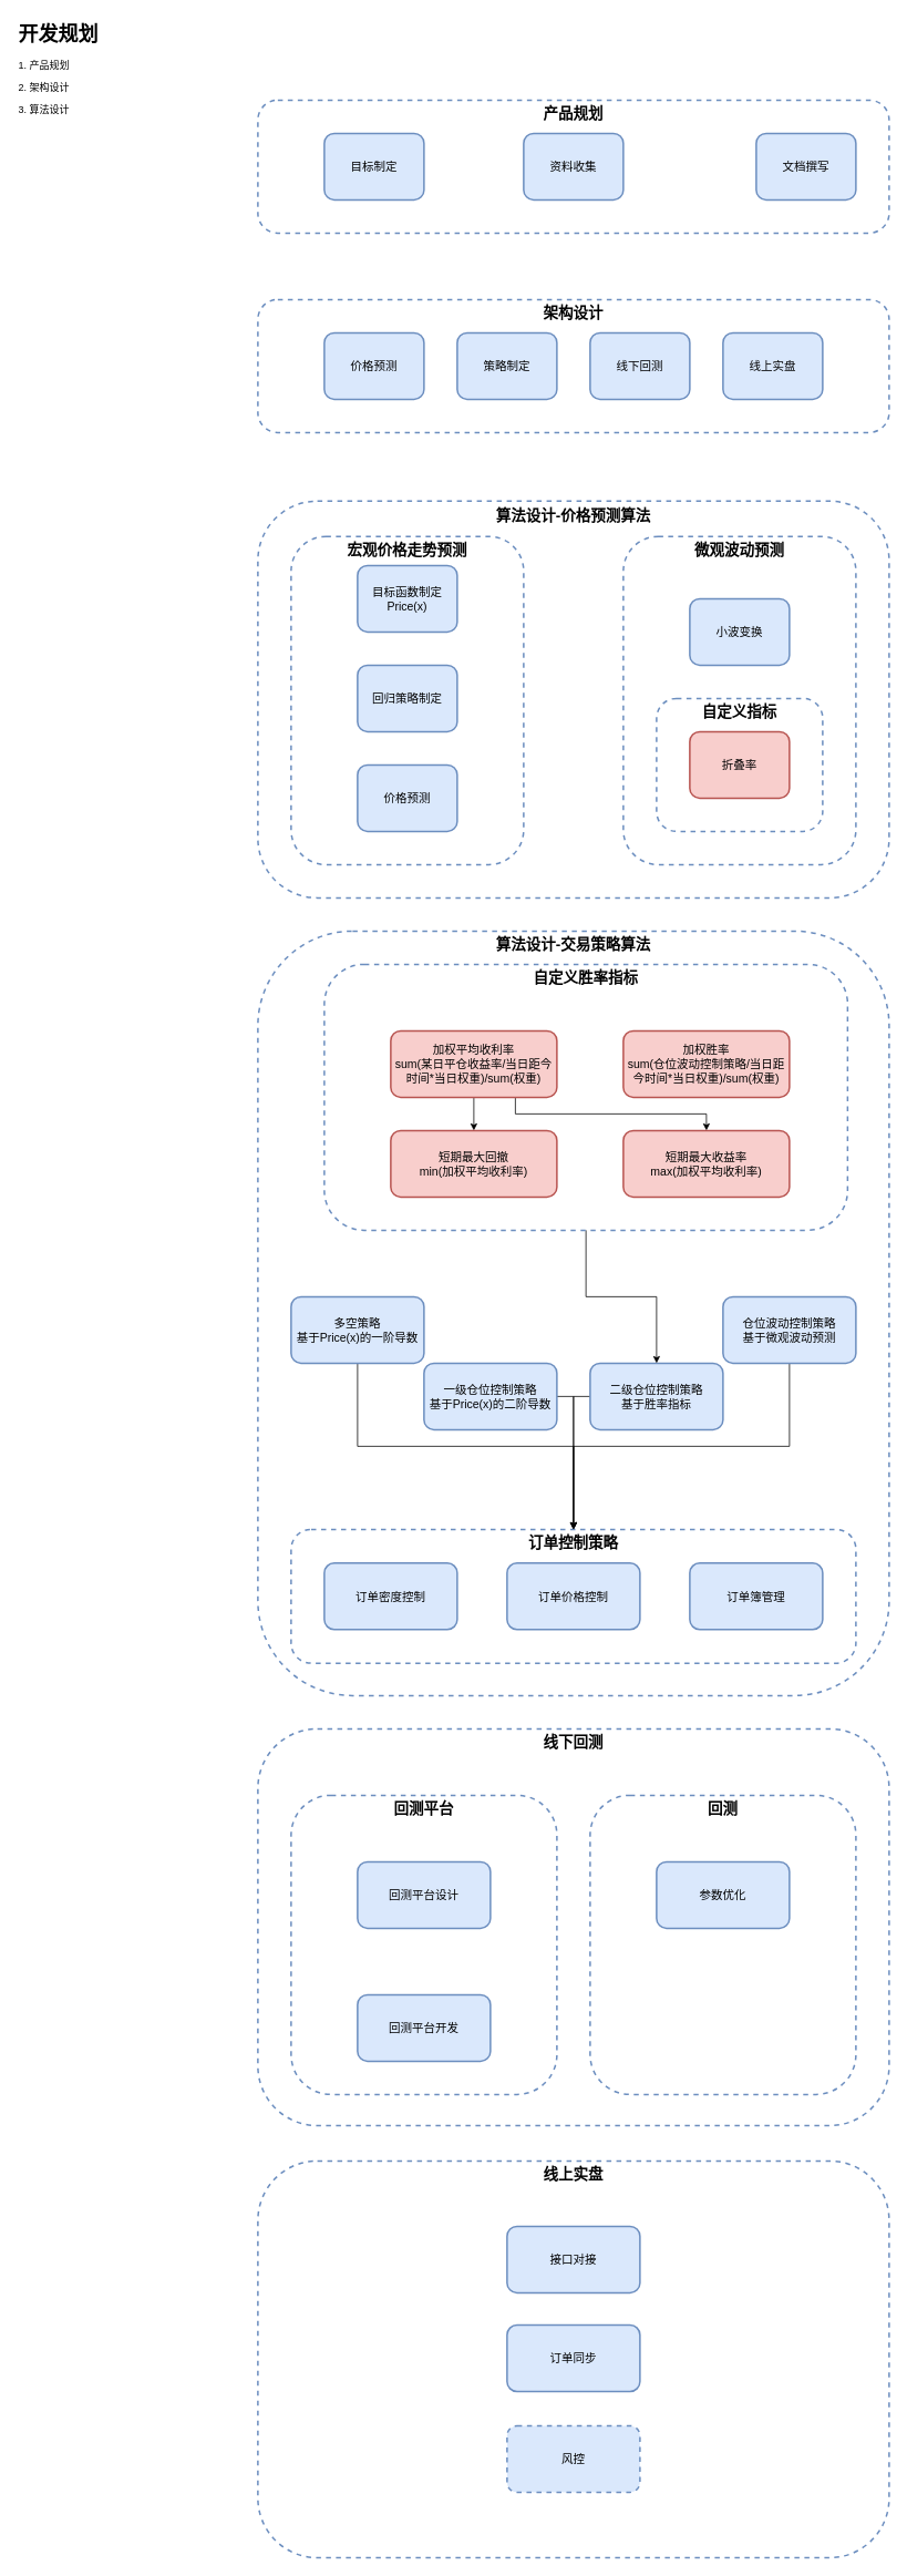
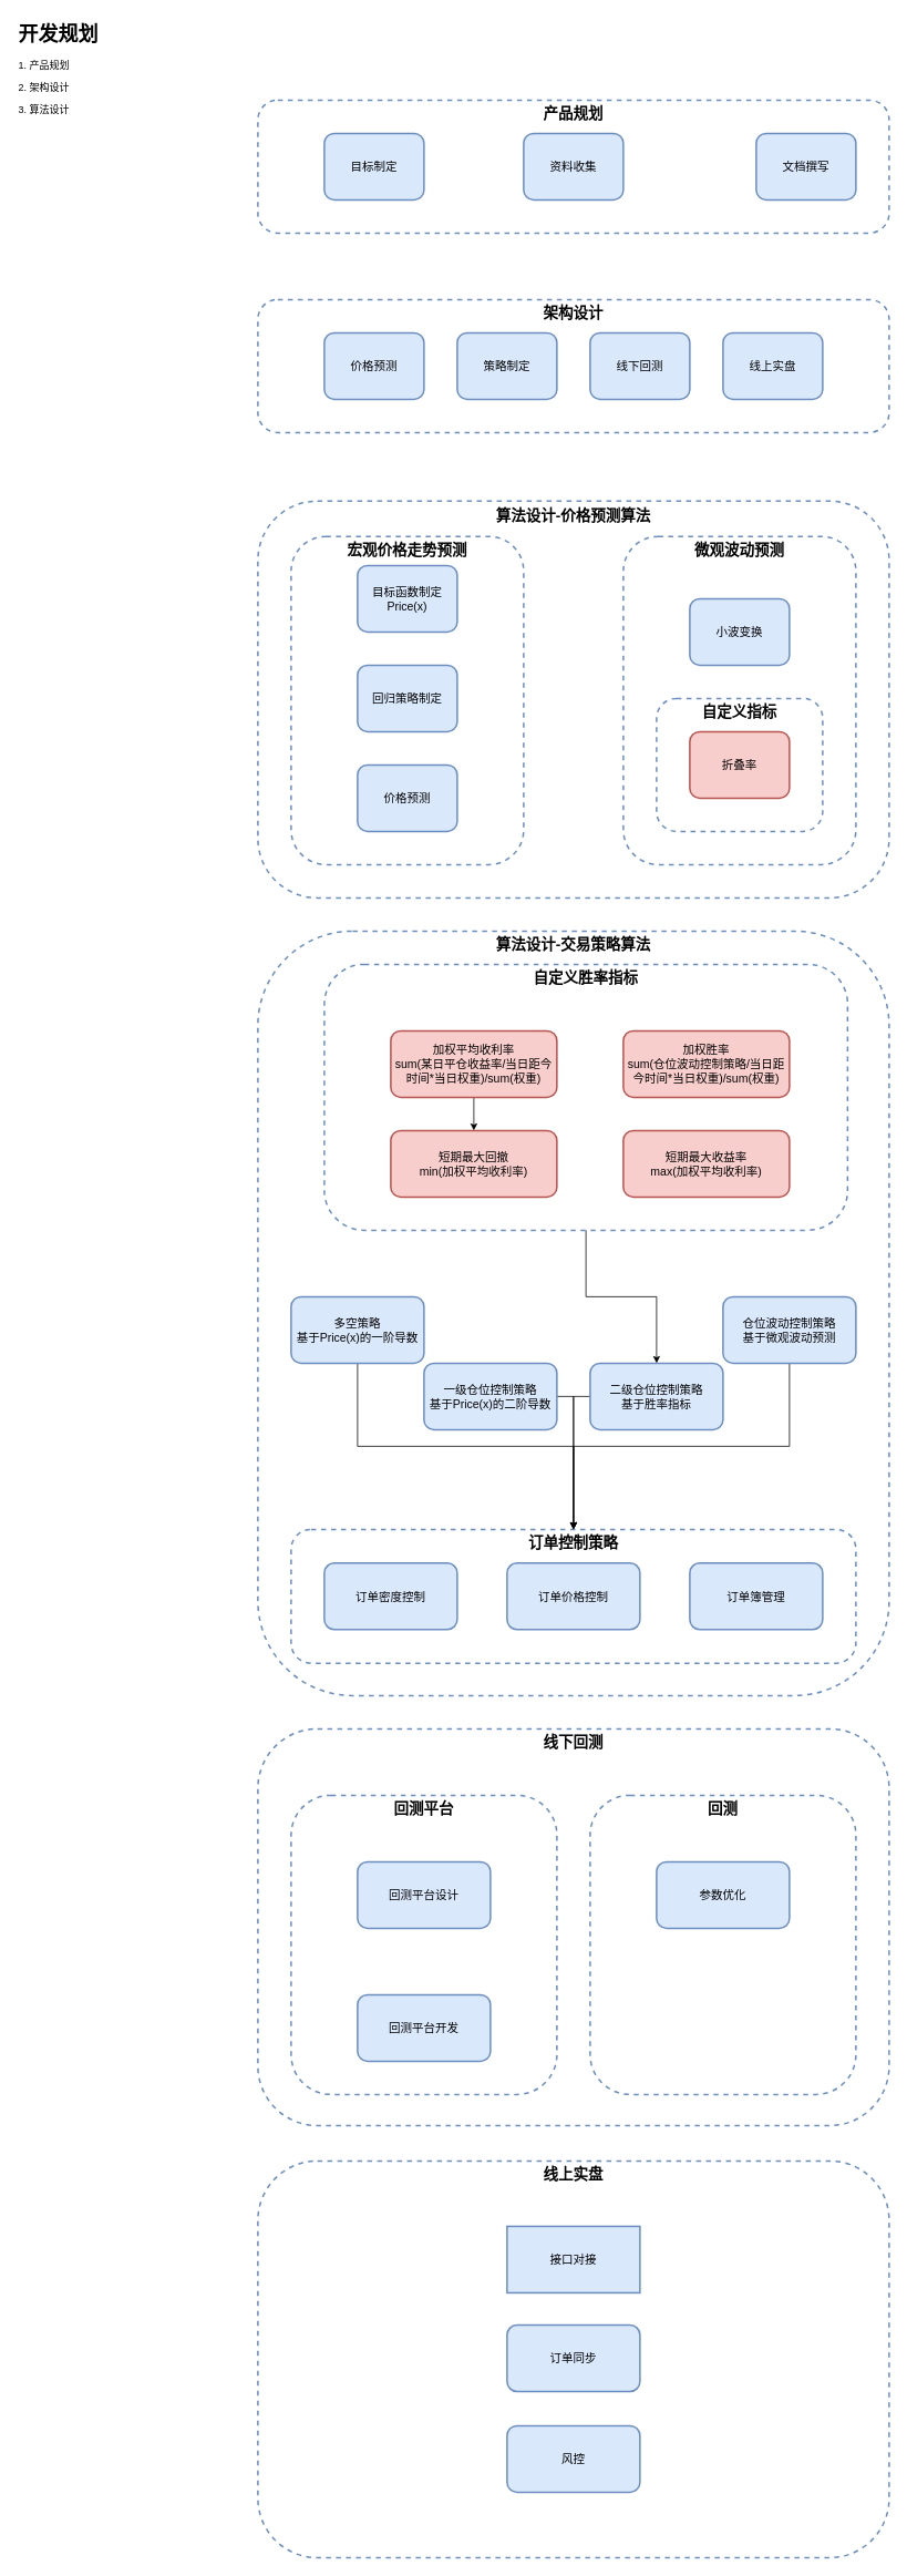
  <mxCell id="0" />
  <mxCell id="1" parent="0" />
  <mxCell id="2" value="&lt;h1 style=&quot;margin-top: 0px;&quot;&gt;开发规划&lt;/h1&gt;&lt;p&gt;1. 产品规划&lt;/p&gt;&lt;p&gt;2. 架构设计&lt;/p&gt;&lt;p&gt;3. 算法设计&lt;/p&gt;" style="text;html=1;whiteSpace=wrap;overflow=hidden;rounded=0;" parent="1" vertex="1"><mxGeometry x="20" y="20" width="240" height="430" as="geometry" /></mxCell>
  <mxCell id="3" value="产品规划" style="rounded=1;whiteSpace=wrap;html=1;fillColor=none;strokeColor=#6c8ebf;fontSize=18;fontStyle=1;verticalAlign=top;dashed=1;strokeWidth=2;gradientColor=none;horizontal=1;" parent="1" vertex="1"><mxGeometry x="310" y="120" width="760" height="160" as="geometry" /></mxCell>
  <mxCell id="4" value="目标制定" style="rounded=1;whiteSpace=wrap;html=1;fillColor=#dae8fc;strokeColor=#6c8ebf;fontSize=14;fontStyle=0;strokeWidth=2;" parent="1" vertex="1"><mxGeometry x="390" y="160" width="120" height="80" as="geometry" /></mxCell>
  <mxCell id="5" value="文档撰写" style="rounded=1;whiteSpace=wrap;html=1;fillColor=#dae8fc;strokeColor=#6c8ebf;fontSize=14;fontStyle=0;strokeWidth=2;" vertex="1" parent="1"><mxGeometry x="910" y="160" width="120" height="80" as="geometry" /></mxCell>
  <mxCell id="6" value="资料收集" style="rounded=1;whiteSpace=wrap;html=1;fillColor=#dae8fc;strokeColor=#6c8ebf;fontSize=14;fontStyle=0;strokeWidth=2;" vertex="1" parent="1"><mxGeometry x="630" y="160" width="120" height="80" as="geometry" /></mxCell>
  <mxCell id="7" value="架构设计" style="rounded=1;whiteSpace=wrap;html=1;fillColor=none;strokeColor=#6c8ebf;fontSize=18;fontStyle=1;verticalAlign=top;dashed=1;strokeWidth=2;gradientColor=none;horizontal=1;" vertex="1" parent="1"><mxGeometry x="310" y="360" width="760" height="160" as="geometry" /></mxCell>
  <mxCell id="8" value="价格预测" style="rounded=1;whiteSpace=wrap;html=1;fillColor=#dae8fc;strokeColor=#6c8ebf;fontSize=14;fontStyle=0;strokeWidth=2;" vertex="1" parent="1"><mxGeometry x="390" y="400" width="120" height="80" as="geometry" /></mxCell>
  <mxCell id="9" value="线下回测" style="rounded=1;whiteSpace=wrap;html=1;fillColor=#dae8fc;strokeColor=#6c8ebf;fontSize=14;fontStyle=0;strokeWidth=2;" vertex="1" parent="1"><mxGeometry x="710" y="400" width="120" height="80" as="geometry" /></mxCell>
  <mxCell id="10" value="策略制定" style="rounded=1;whiteSpace=wrap;html=1;fillColor=#dae8fc;strokeColor=#6c8ebf;fontSize=14;fontStyle=0;strokeWidth=2;" vertex="1" parent="1"><mxGeometry x="550" y="400" width="120" height="80" as="geometry" /></mxCell>
  <mxCell id="11" value="线上实盘" style="rounded=1;whiteSpace=wrap;html=1;fillColor=#dae8fc;strokeColor=#6c8ebf;fontSize=14;fontStyle=0;strokeWidth=2;" vertex="1" parent="1"><mxGeometry x="870" y="400" width="120" height="80" as="geometry" /></mxCell>
  <mxCell id="12" value="算法设计-价格预测算法" style="rounded=1;whiteSpace=wrap;html=1;fillColor=none;strokeColor=#6c8ebf;fontSize=18;fontStyle=1;verticalAlign=top;dashed=1;strokeWidth=2;gradientColor=none;horizontal=1;" vertex="1" parent="1"><mxGeometry x="310" y="602.5" width="760" height="477.5" as="geometry" /></mxCell>
  <mxCell id="13" value="算法设计-交易策略算法" style="rounded=1;whiteSpace=wrap;html=1;fillColor=none;strokeColor=#6c8ebf;fontSize=18;fontStyle=1;verticalAlign=top;dashed=1;strokeWidth=2;gradientColor=none;horizontal=1;" vertex="1" parent="1"><mxGeometry x="310" y="1120" width="760" height="920" as="geometry" /></mxCell>
  <mxCell id="14" style="edgeStyle=orthogonalEdgeStyle;rounded=0;orthogonalLoop=1;jettySize=auto;html=1;exitX=0.5;exitY=1;exitDx=0;exitDy=0;" edge="1" parent="1" source="15" target="28"><mxGeometry relative="1" as="geometry" /></mxCell>
  <mxCell id="15" value="多空策略&lt;div&gt;基于Price(x)的一阶导数&lt;/div&gt;" style="rounded=1;whiteSpace=wrap;html=1;fillColor=#dae8fc;strokeColor=#6c8ebf;fontSize=14;fontStyle=0;strokeWidth=2;" vertex="1" parent="1"><mxGeometry x="350" y="1560" width="160" height="80" as="geometry" /></mxCell>
  <mxCell id="16" style="edgeStyle=orthogonalEdgeStyle;rounded=0;orthogonalLoop=1;jettySize=auto;html=1;entryX=0.5;entryY=0;entryDx=0;entryDy=0;" edge="1" parent="1" source="17" target="28"><mxGeometry relative="1" as="geometry"><mxPoint x="700" y="1490" as="targetPoint" /></mxGeometry></mxCell>
  <mxCell id="17" value="仓位波动控制策略&lt;div&gt;基于微观波动预测&lt;/div&gt;" style="rounded=1;whiteSpace=wrap;html=1;fillColor=#dae8fc;strokeColor=#6c8ebf;fontSize=14;fontStyle=0;strokeWidth=2;" vertex="1" parent="1"><mxGeometry x="870" y="1560" width="160" height="80" as="geometry" /></mxCell>
  <mxCell id="18" style="edgeStyle=orthogonalEdgeStyle;rounded=0;orthogonalLoop=1;jettySize=auto;html=1;exitX=1;exitY=0.5;exitDx=0;exitDy=0;" edge="1" parent="1" source="19" target="28"><mxGeometry relative="1" as="geometry" /></mxCell>
  <mxCell id="19" value="一级仓位控制策略&lt;div&gt;基于Price(x)的二阶导数&lt;br&gt;&lt;/div&gt;" style="rounded=1;whiteSpace=wrap;html=1;fillColor=#dae8fc;strokeColor=#6c8ebf;fontSize=14;fontStyle=0;strokeWidth=2;" vertex="1" parent="1"><mxGeometry x="510" y="1640" width="160" height="80" as="geometry" /></mxCell>
  <mxCell id="20" value="宏观价格走势预测" style="rounded=1;whiteSpace=wrap;html=1;fillColor=none;strokeColor=#6c8ebf;fontSize=18;fontStyle=1;verticalAlign=top;dashed=1;strokeWidth=2;gradientColor=none;horizontal=1;" vertex="1" parent="1"><mxGeometry x="350" y="645" width="280" height="395" as="geometry" /></mxCell>
  <mxCell id="21" value="目标函数制定&lt;div&gt;Price(x)&lt;/div&gt;" style="rounded=1;whiteSpace=wrap;html=1;fillColor=#dae8fc;strokeColor=#6c8ebf;fontSize=14;fontStyle=0;strokeWidth=2;" vertex="1" parent="1"><mxGeometry x="430" y="680" width="120" height="80" as="geometry" /></mxCell>
  <mxCell id="22" value="价格预测" style="rounded=1;whiteSpace=wrap;html=1;fillColor=#dae8fc;strokeColor=#6c8ebf;fontSize=14;fontStyle=0;strokeWidth=2;" vertex="1" parent="1"><mxGeometry x="430" y="920" width="120" height="80" as="geometry" /></mxCell>
  <mxCell id="23" value="回归策略制定" style="rounded=1;whiteSpace=wrap;html=1;fillColor=#dae8fc;strokeColor=#6c8ebf;fontSize=14;fontStyle=0;strokeWidth=2;" vertex="1" parent="1"><mxGeometry x="430" y="800" width="120" height="80" as="geometry" /></mxCell>
  <mxCell id="24" value="微观波动预测" style="rounded=1;whiteSpace=wrap;html=1;fillColor=none;strokeColor=#6c8ebf;fontSize=18;fontStyle=1;verticalAlign=top;dashed=1;strokeWidth=2;gradientColor=none;horizontal=1;" vertex="1" parent="1"><mxGeometry x="750" y="645" width="280" height="395" as="geometry" /></mxCell>
  <mxCell id="25" value="小波变换" style="rounded=1;whiteSpace=wrap;html=1;fillColor=#dae8fc;strokeColor=#6c8ebf;fontSize=14;fontStyle=0;strokeWidth=2;" vertex="1" parent="1"><mxGeometry x="830" y="720" width="120" height="80" as="geometry" /></mxCell>
  <mxCell id="26" value="自定义指标" style="rounded=1;whiteSpace=wrap;html=1;fillColor=none;strokeColor=#6c8ebf;fontSize=18;fontStyle=1;verticalAlign=top;dashed=1;strokeWidth=2;gradientColor=none;horizontal=1;" vertex="1" parent="1"><mxGeometry x="790" y="840" width="200" height="160" as="geometry" /></mxCell>
  <mxCell id="27" value="折叠率" style="rounded=1;whiteSpace=wrap;html=1;fillColor=#f8cecc;strokeColor=#b85450;fontSize=14;fontStyle=0;strokeWidth=2;" vertex="1" parent="1"><mxGeometry x="830" y="880" width="120" height="80" as="geometry" /></mxCell>
  <mxCell id="28" value="订单控制策略" style="rounded=1;whiteSpace=wrap;html=1;fillColor=none;strokeColor=#6c8ebf;fontSize=18;fontStyle=1;verticalAlign=top;dashed=1;strokeWidth=2;gradientColor=none;horizontal=1;" vertex="1" parent="1"><mxGeometry x="350" y="1840" width="680" height="161" as="geometry" /></mxCell>
  <mxCell id="29" value="订单密度控制" style="rounded=1;whiteSpace=wrap;html=1;fillColor=#dae8fc;strokeColor=#6c8ebf;fontSize=14;fontStyle=0;strokeWidth=2;" vertex="1" parent="1"><mxGeometry x="390" y="1880.5" width="160" height="80" as="geometry" /></mxCell>
  <mxCell id="30" value="订单价格控制" style="rounded=1;whiteSpace=wrap;html=1;fillColor=#dae8fc;strokeColor=#6c8ebf;fontSize=14;fontStyle=0;strokeWidth=2;" vertex="1" parent="1"><mxGeometry x="610" y="1880.5" width="160" height="80" as="geometry" /></mxCell>
  <mxCell id="31" value="订单簿管理" style="rounded=1;whiteSpace=wrap;html=1;fillColor=#dae8fc;strokeColor=#6c8ebf;fontSize=14;fontStyle=0;strokeWidth=2;" vertex="1" parent="1"><mxGeometry x="830" y="1880.5" width="160" height="80" as="geometry" /></mxCell>
  <mxCell id="32" style="edgeStyle=orthogonalEdgeStyle;rounded=0;orthogonalLoop=1;jettySize=auto;html=1;entryX=0.5;entryY=0;entryDx=0;entryDy=0;exitX=0;exitY=0.5;exitDx=0;exitDy=0;" edge="1" parent="1" source="33" target="28"><mxGeometry relative="1" as="geometry" /></mxCell>
  <mxCell id="33" value="二级仓位控制策略&lt;div&gt;基于胜率指标&lt;br&gt;&lt;/div&gt;" style="rounded=1;whiteSpace=wrap;html=1;fillColor=#dae8fc;strokeColor=#6c8ebf;fontSize=14;fontStyle=0;strokeWidth=2;" vertex="1" parent="1"><mxGeometry x="710" y="1640" width="160" height="80" as="geometry" /></mxCell>
  <mxCell id="34" style="edgeStyle=orthogonalEdgeStyle;rounded=0;orthogonalLoop=1;jettySize=auto;html=1;" edge="1" parent="1" source="35" target="33"><mxGeometry relative="1" as="geometry" /></mxCell>
  <mxCell id="35" value="自定义胜率指标" style="rounded=1;whiteSpace=wrap;html=1;fillColor=none;strokeColor=#6c8ebf;fontSize=18;fontStyle=1;verticalAlign=top;dashed=1;strokeWidth=2;gradientColor=none;horizontal=1;" vertex="1" parent="1"><mxGeometry x="390" y="1160" width="630" height="320" as="geometry" /></mxCell>
  <mxCell id="36" style="edgeStyle=orthogonalEdgeStyle;rounded=0;orthogonalLoop=1;jettySize=auto;html=1;exitX=0.5;exitY=1;exitDx=0;exitDy=0;" edge="1" parent="1" source="38" target="40"><mxGeometry relative="1" as="geometry" /></mxCell>
- <mxCell id="37" style="edgeStyle=orthogonalEdgeStyle;rounded=0;orthogonalLoop=1;jettySize=auto;html=1;exitX=0.75;exitY=1;exitDx=0;exitDy=0;" edge="1" parent="1" source="38" target="41"><mxGeometry relative="1" as="geometry" /></mxCell>
  <mxCell id="38" value="加权平均收利率&lt;div&gt;sum(某日平仓收益率/当日距今时间&lt;span style=&quot;background-color: initial;&quot;&gt;*当日权重&lt;/span&gt;&lt;span style=&quot;background-color: initial;&quot;&gt;)/sum(权重)&lt;/span&gt;&lt;/div&gt;" style="rounded=1;whiteSpace=wrap;html=1;fillColor=#f8cecc;strokeColor=#b85450;fontSize=14;fontStyle=0;strokeWidth=2;" vertex="1" parent="1"><mxGeometry x="470" y="1240" width="200" height="80" as="geometry" /></mxCell>
  <mxCell id="39" value="加权胜率&lt;div&gt;sum(仓位波动控制策略/当日距今时间&lt;span style=&quot;background-color: initial;&quot;&gt;*当日权重&lt;/span&gt;&lt;span style=&quot;background-color: initial;&quot;&gt;)&lt;/span&gt;&lt;span style=&quot;background-color: initial;&quot;&gt;/sum(权重)&lt;/span&gt;&lt;/div&gt;" style="rounded=1;whiteSpace=wrap;html=1;fillColor=#f8cecc;strokeColor=#b85450;fontSize=14;fontStyle=0;strokeWidth=2;" vertex="1" parent="1"><mxGeometry x="750" y="1240" width="200" height="80" as="geometry" /></mxCell>
  <mxCell id="40" value="短期最大回撤&lt;div&gt;min(&lt;span style=&quot;background-color: initial;&quot;&gt;加权平均收利率)&lt;/span&gt;&lt;/div&gt;" style="rounded=1;whiteSpace=wrap;html=1;fillColor=#f8cecc;strokeColor=#b85450;fontSize=14;fontStyle=0;strokeWidth=2;" vertex="1" parent="1"><mxGeometry x="470" y="1360" width="200" height="80" as="geometry" /></mxCell>
  <mxCell id="41" value="短期最大收益率&lt;div&gt;max(&lt;span style=&quot;background-color: initial;&quot;&gt;加权平均收利率)&lt;/span&gt;&lt;/div&gt;" style="rounded=1;whiteSpace=wrap;html=1;fillColor=#f8cecc;strokeColor=#b85450;fontSize=14;fontStyle=0;strokeWidth=2;" vertex="1" parent="1"><mxGeometry x="750" y="1360" width="200" height="80" as="geometry" /></mxCell>
  <mxCell id="42" value="线下回测" style="rounded=1;whiteSpace=wrap;html=1;fillColor=none;strokeColor=#6c8ebf;fontSize=18;fontStyle=1;verticalAlign=top;dashed=1;strokeWidth=2;gradientColor=none;horizontal=1;" vertex="1" parent="1"><mxGeometry x="310" y="2080" width="760" height="477.5" as="geometry" /></mxCell>
  <mxCell id="43" value="回测平台" style="rounded=1;whiteSpace=wrap;html=1;fillColor=none;strokeColor=#6c8ebf;fontSize=18;fontStyle=1;verticalAlign=top;dashed=1;strokeWidth=2;gradientColor=none;horizontal=1;" vertex="1" parent="1"><mxGeometry x="350" y="2160" width="320" height="360" as="geometry" /></mxCell>
  <mxCell id="44" value="回测平台设计" style="rounded=1;whiteSpace=wrap;html=1;fillColor=#dae8fc;strokeColor=#6c8ebf;fontSize=14;fontStyle=0;strokeWidth=2;" vertex="1" parent="1"><mxGeometry x="430" y="2240" width="160" height="80" as="geometry" /></mxCell>
  <mxCell id="45" value="回测平台开发" style="rounded=1;whiteSpace=wrap;html=1;fillColor=#dae8fc;strokeColor=#6c8ebf;fontSize=14;fontStyle=0;strokeWidth=2;" vertex="1" parent="1"><mxGeometry x="430" y="2400" width="160" height="80" as="geometry" /></mxCell>
  <mxCell id="46" value="回测" style="rounded=1;whiteSpace=wrap;html=1;fillColor=none;strokeColor=#6c8ebf;fontSize=18;fontStyle=1;verticalAlign=top;dashed=1;strokeWidth=2;gradientColor=none;horizontal=1;" vertex="1" parent="1"><mxGeometry x="710" y="2160" width="320" height="360" as="geometry" /></mxCell>
  <mxCell id="47" value="参数优化" style="rounded=1;whiteSpace=wrap;html=1;fillColor=#dae8fc;strokeColor=#6c8ebf;fontSize=14;fontStyle=0;strokeWidth=2;" vertex="1" parent="1"><mxGeometry x="790" y="2240" width="160" height="80" as="geometry" /></mxCell>
  <mxCell id="48" value="线上实盘" style="rounded=1;whiteSpace=wrap;html=1;fillColor=none;strokeColor=#6c8ebf;fontSize=18;fontStyle=1;verticalAlign=top;dashed=1;strokeWidth=2;gradientColor=none;horizontal=1;" vertex="1" parent="1"><mxGeometry x="310" y="2600" width="760" height="477.5" as="geometry" /></mxCell>
- <mxCell id="49" value="接口对接" style="rounded=1;whiteSpace=wrap;html=1;fillColor=#dae8fc;strokeColor=#6c8ebf;fontSize=14;fontStyle=0;strokeWidth=2;" vertex="1" parent="1"><mxGeometry x="610" y="2678.75" width="160" height="80" as="geometry" /></mxCell>
+ <mxCell id="49" value="接口对接" style="whiteSpace=wrap;html=1;fillColor=#dae8fc;strokeColor=#6c8ebf;fontSize=14;fontStyle=0;strokeWidth=2;rounded=0;" vertex="1" parent="1"><mxGeometry x="610" y="2678.75" width="160" height="80" as="geometry" /></mxCell>
  <mxCell id="50" value="订单同步" style="rounded=1;whiteSpace=wrap;html=1;fillColor=#dae8fc;strokeColor=#6c8ebf;fontSize=14;fontStyle=0;strokeWidth=2;" vertex="1" parent="1"><mxGeometry x="610" y="2797.5" width="160" height="80" as="geometry" /></mxCell>
- <mxCell id="51" value="风控" style="rounded=1;whiteSpace=wrap;html=1;fillColor=#dae8fc;strokeColor=#6c8ebf;fontSize=14;fontStyle=0;strokeWidth=2;dashed=1;" vertex="1" parent="1"><mxGeometry x="610" y="2918.75" width="160" height="80" as="geometry" /></mxCell>
+ <mxCell id="51" value="风控" style="rounded=1;whiteSpace=wrap;html=1;fillColor=#dae8fc;strokeColor=#6c8ebf;fontSize=14;fontStyle=0;strokeWidth=2;" vertex="1" parent="1"><mxGeometry x="610" y="2918.75" width="160" height="80" as="geometry" /></mxCell>
